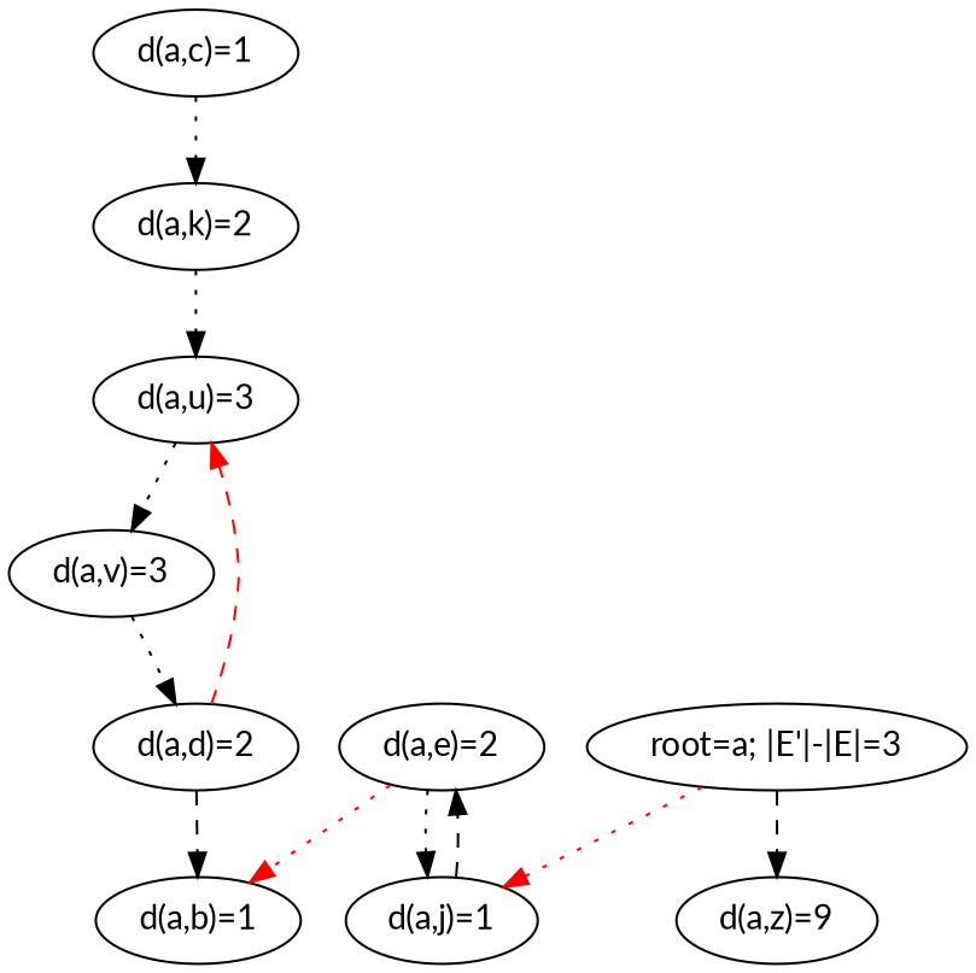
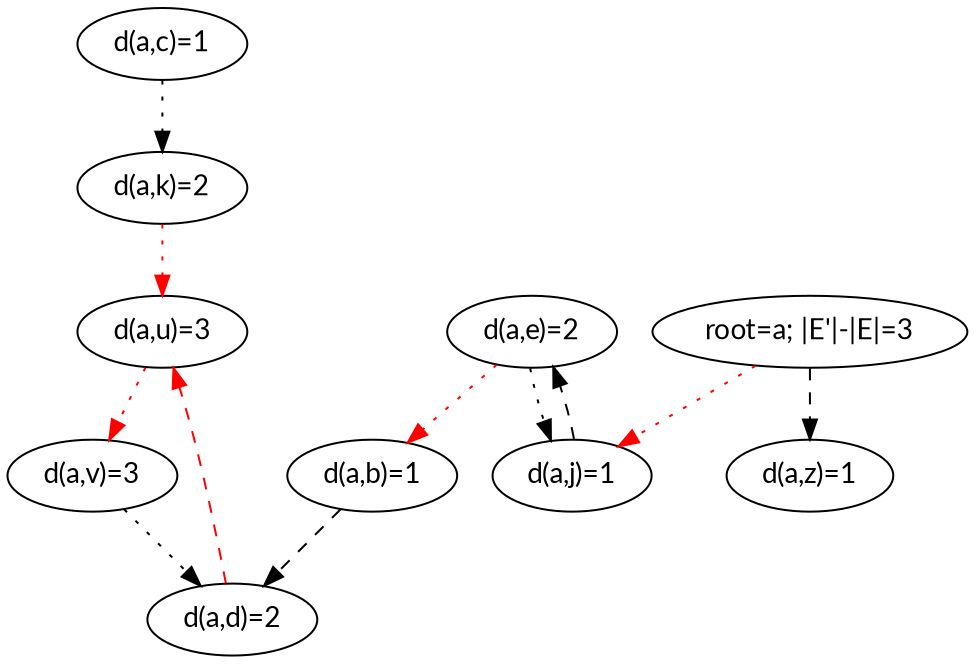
  digraph {
    fontname=Lato
    node [fontname=Lato]
    edge [fontname=Lato style=dotted]
    n1 [label="d(a,c)=1"]
    n2 [label="d(a,k)=2"]
    n3 [label="d(a,u)=3"]
    n4 [label="d(a,v)=3"]
    n5 [label="d(a,d)=2"]
    n6 [label="d(a,j)=1"]
    n7 [label="d(a,e)=2"]
    n8 [label="d(a,b)=1"]
-   n9 [label="d(a,z)=9"]
+   n9 [label="d(a,z)=1"]
    n10 [label="root=a; |E'|-|E|=3"]
    n1 -> n2
-   n2 -> n3
-   n3 -> n4
+   n2 -> n3 [color=red]
+   n3 -> n4 [color=red]
    n4 -> n5
    n5 -> n3 [color=red style=dashed]
    n6 -> n7 [style=dashed]
    n7 -> n6
    n7 -> n8 [color=red]
-   n5 -> n8 [style=dashed]
+   n8 -> n5 [style=dashed]
    n10 -> n6 [color=red]
    n10 -> n9 [style=dashed]
  }
